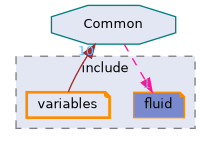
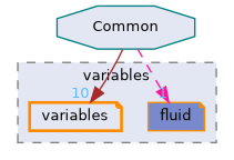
  digraph {
    compound=true
    node [color=darkorange fillcolor="#e3e7f4" fontname=Helvetica fontsize=10 shape=note style=filled]
    edge [fontcolor=steelblue1 fontname=Helvetica fontsize=10 labeldistance=1.5 labelfontname=Helvetica labelfontsize=10]
    n1 [fillcolor="#788acd" height=0.2 label=fluid width=0.4]
    n2 [height=0.2 label=variables style="filled,bold" width=0.4]
    n3 [color=teal height=0.2 label=Common shape=octagon width=0.4]
    subgraph cluster_1 {
      bgcolor="#e3e7f4"
      fontname=Helvetica
      fontsize=10
-     label=include
+     label=variables
      pencolor=grey50
      style="filled,dashed"
      n1
      n2
    }
-   n2 -> n3 [color=brown headlabel=10 style=solid]
+   n3 -> n2 [color=brown headlabel=10 style=solid]
    n3 -> n1 [color=deeppink headlabel=1 style=dashed]
  }
